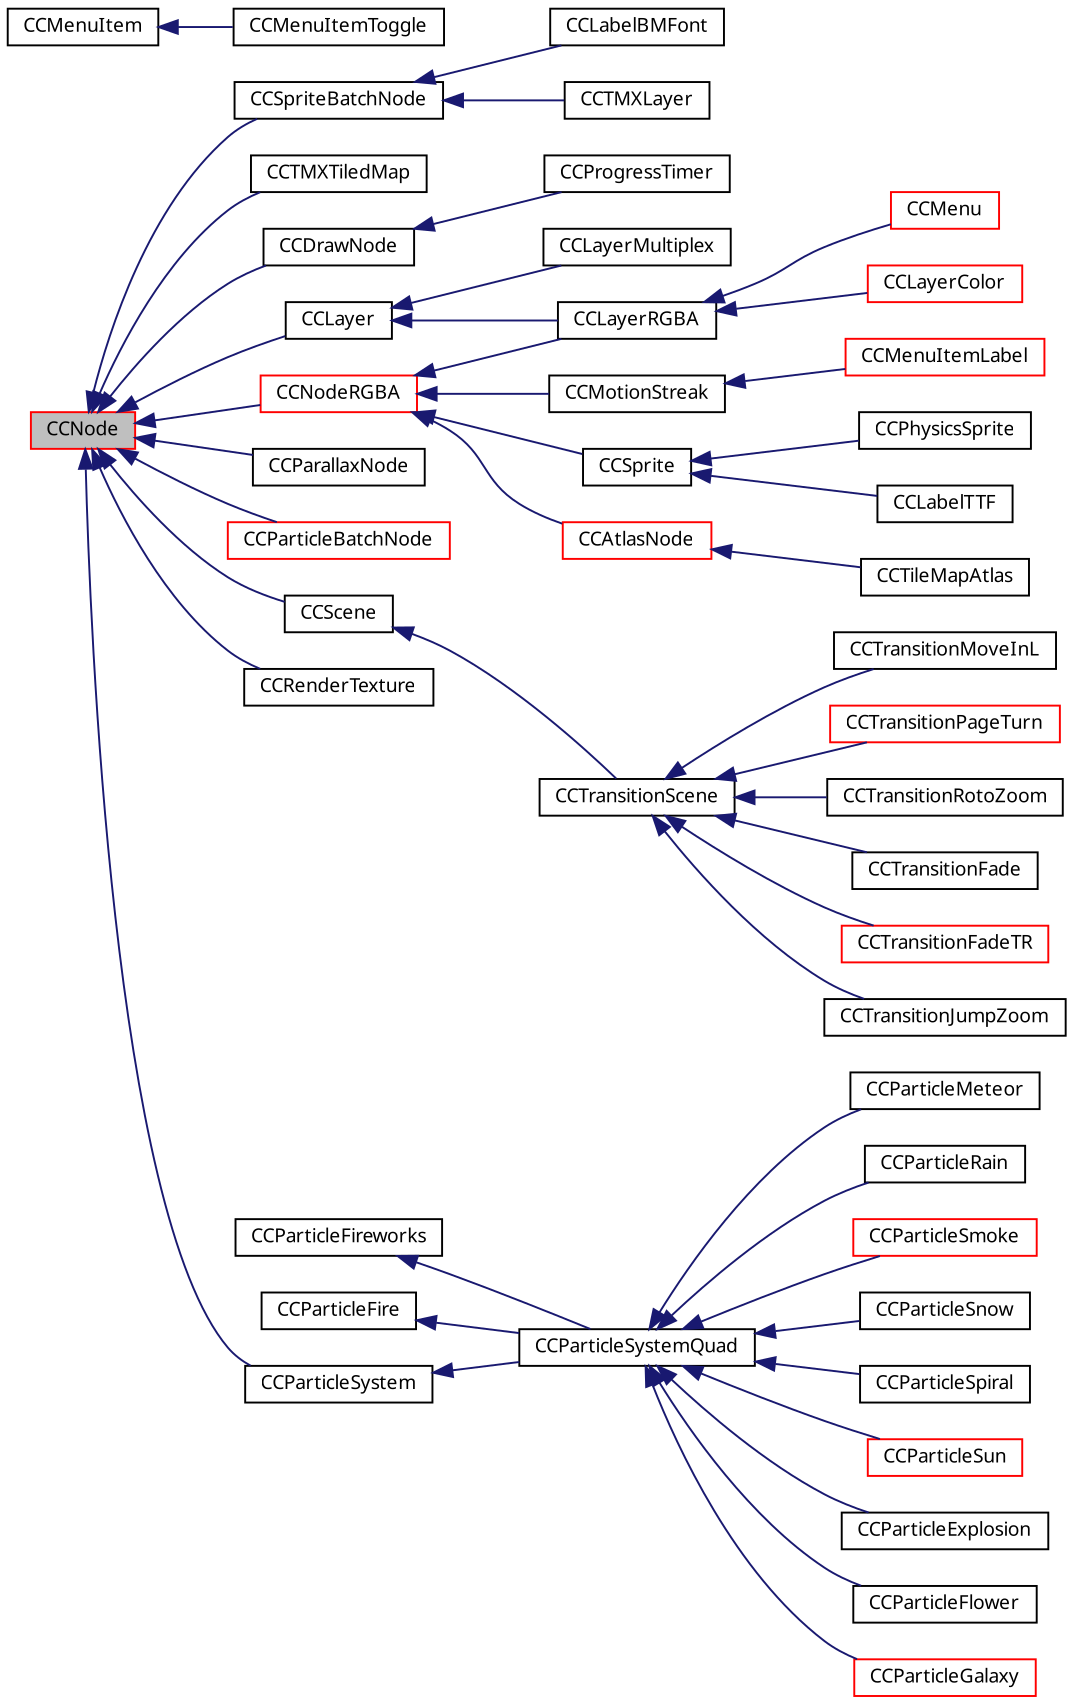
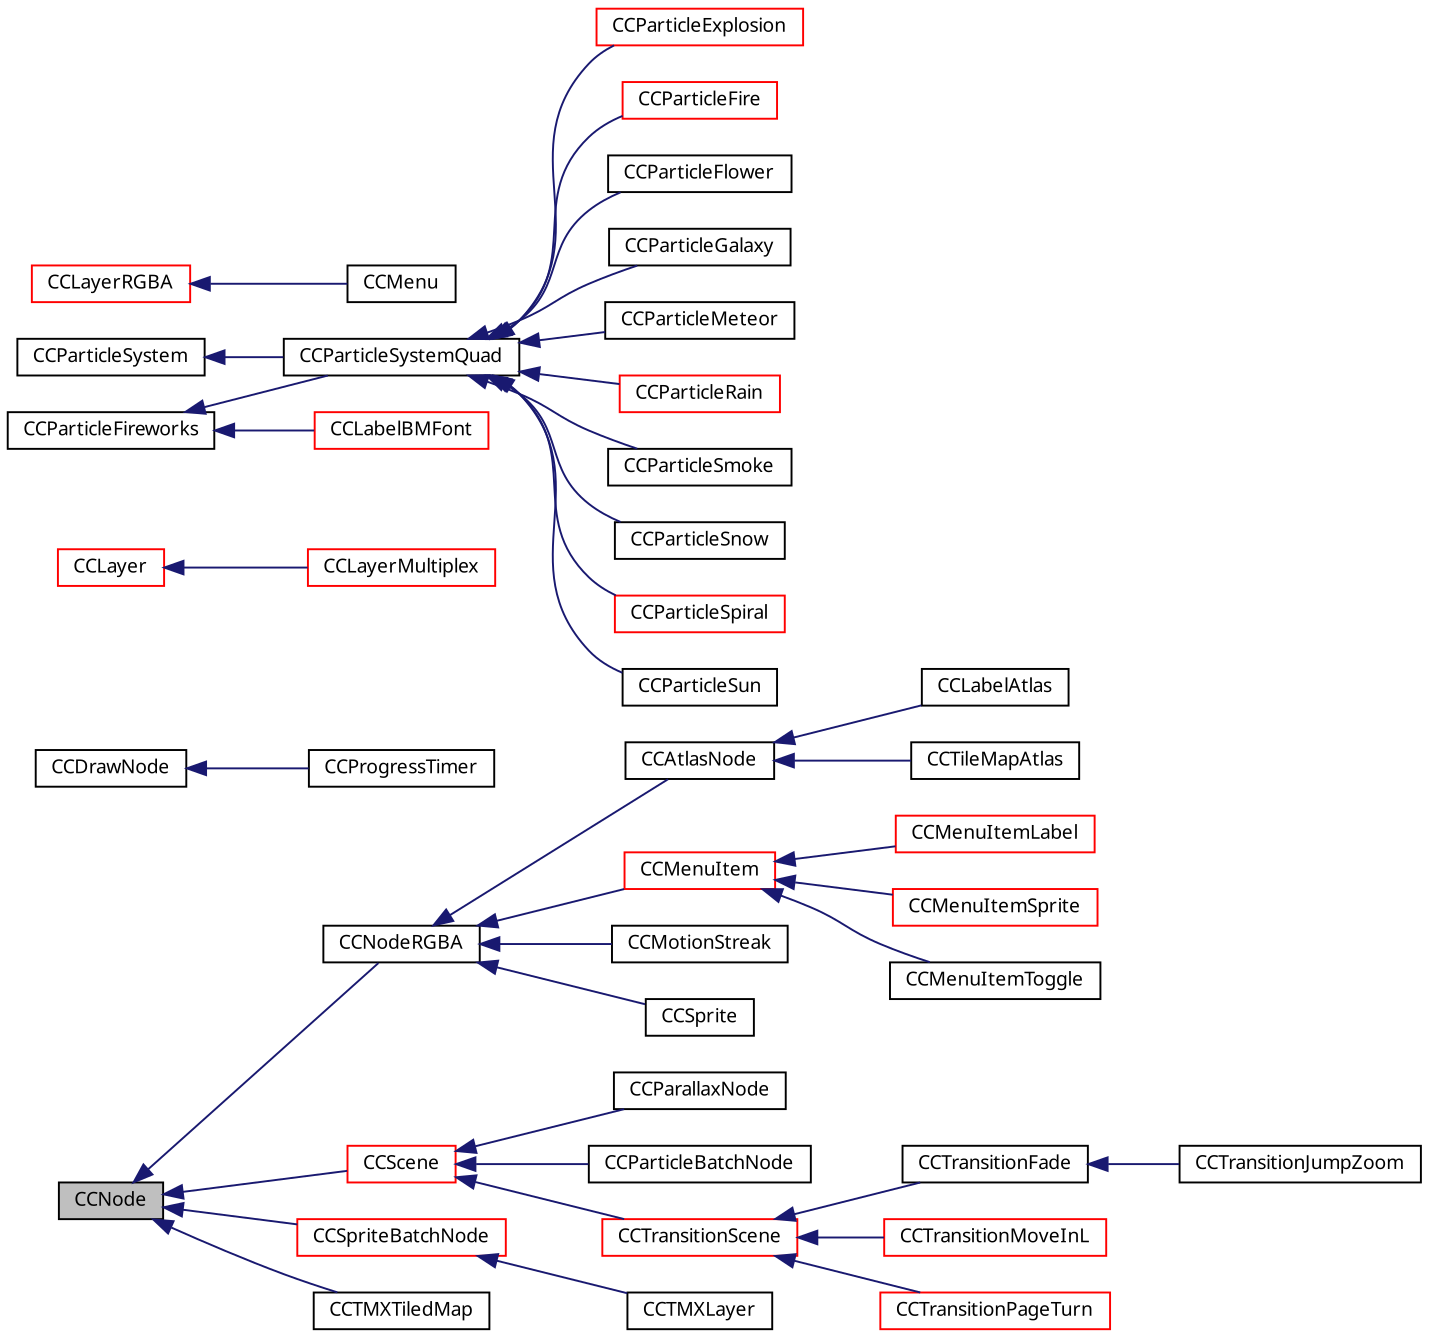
  digraph {
    fontname="Noto Sans"
    rankdir=LR
    node [color=black fontname="Noto Sans" fontsize=10 shape=record]
    edge [color=midnightblue dir=back fontname="Noto Sans" fontsize=10 labelfontname=FreeSans labelfontsize=10 style=solid]
-   n1 [color=red fillcolor=grey75 fontcolor=black height=0.2 label=CCNode style=filled width=0.4]
+   n1 [fillcolor=grey75 fontcolor=black height=0.2 label=CCNode style=filled width=0.4]
    n2 [height=0.2 label=CCDrawNode width=0.4]
-   n3 [height=0.2 label=CCLayer width=0.4]
-   n4 [color=red height=0.2 label=CCNodeRGBA width=0.4]
+   n3 [color=red height=0.2 label=CCLayer width=0.4]
+   n4 [height=0.2 label=CCNodeRGBA width=0.4]
    n5 [height=0.2 label=CCParallaxNode width=0.4]
-   n6 [color=red height=0.2 label=CCParticleBatchNode width=0.4]
+   n6 [height=0.2 label=CCParticleBatchNode width=0.4]
    n7 [height=0.2 label=CCParticleSystem width=0.4]
-   n8 [height=0.2 label=CCRenderTexture width=0.4]
-   n9 [height=0.2 label=CCScene width=0.4]
-   n10 [height=0.2 label=CCSpriteBatchNode width=0.4]
+   n9 [color=red height=0.2 label=CCScene width=0.4]
+   n10 [color=red height=0.2 label=CCSpriteBatchNode width=0.4]
    n11 [height=0.2 label=CCTMXTiledMap width=0.4]
    n12 [height=0.2 label=CCProgressTimer width=0.4]
-   n13 [height=0.2 label=CCLayerMultiplex width=0.4]
-   n14 [height=0.2 label=CCLayerRGBA width=0.4]
-   n15 [color=red height=0.2 label=CCAtlasNode width=0.4]
-   n16 [height=0.2 label=CCMenuItem width=0.4]
+   n13 [color=red height=0.2 label=CCLayerMultiplex width=0.4]
+   n14 [color=red height=0.2 label=CCLayerRGBA width=0.4]
+   n15 [height=0.2 label=CCAtlasNode width=0.4]
+   n16 [color=red height=0.2 label=CCMenuItem width=0.4]
    n17 [height=0.2 label=CCMotionStreak width=0.4]
    n18 [height=0.2 label=CCSprite width=0.4]
    n19 [height=0.2 label=CCParticleSystemQuad width=0.4]
-   n20 [height=0.2 label=CCTransitionScene width=0.4]
-   n21 [height=0.2 label=CCLabelBMFont width=0.4]
+   n20 [color=red height=0.2 label=CCTransitionScene width=0.4]
+   n21 [color=red height=0.2 label=CCLabelBMFont width=0.4]
    n22 [height=0.2 label=CCTMXLayer width=0.4]
-   n23 [color=red height=0.2 label=CCLayerColor width=0.4]
-   n24 [color=red height=0.2 label=CCMenu width=0.4]
+   n24 [height=0.2 label=CCMenu width=0.4]
+   n25 [height=0.2 label=CCLabelAtlas width=0.4]
    n26 [height=0.2 label=CCTileMapAtlas width=0.4]
    n27 [color=red height=0.2 label=CCMenuItemLabel width=0.4]
+   n28 [color=red height=0.2 label=CCMenuItemSprite width=0.4]
    n29 [height=0.2 label=CCMenuItemToggle width=0.4]
-   n30 [height=0.2 label=CCLabelTTF width=0.4]
-   n31 [height=0.2 label=CCPhysicsSprite width=0.4]
-   n32 [height=0.2 label=CCParticleExplosion width=0.4]
-   n33 [height=0.2 label=CCParticleFire width=0.4]
+   n32 [color=red height=0.2 label=CCParticleExplosion width=0.4]
+   n33 [color=red height=0.2 label=CCParticleFire width=0.4]
    n34 [height=0.2 label=CCParticleFlower width=0.4]
-   n35 [color=red height=0.2 label=CCParticleGalaxy width=0.4]
+   n35 [height=0.2 label=CCParticleGalaxy width=0.4]
    n36 [height=0.2 label=CCParticleMeteor width=0.4]
-   n37 [height=0.2 label=CCParticleRain width=0.4]
-   n38 [color=red height=0.2 label=CCParticleSmoke width=0.4]
+   n37 [color=red height=0.2 label=CCParticleRain width=0.4]
+   n38 [height=0.2 label=CCParticleSmoke width=0.4]
    n39 [height=0.2 label=CCParticleSnow width=0.4]
-   n40 [height=0.2 label=CCParticleSpiral width=0.4]
-   n41 [color=red height=0.2 label=CCParticleSun width=0.4]
+   n40 [color=red height=0.2 label=CCParticleSpiral width=0.4]
+   n41 [height=0.2 label=CCParticleSun width=0.4]
    n42 [height=0.2 label=CCParticleFireworks width=0.4]
    n43 [height=0.2 label=CCTransitionFade width=0.4]
-   n44 [color=red height=0.2 label=CCTransitionFadeTR width=0.4]
    n45 [height=0.2 label=CCTransitionJumpZoom width=0.4]
-   n46 [height=0.2 label=CCTransitionMoveInL width=0.4]
+   n46 [color=red height=0.2 label=CCTransitionMoveInL width=0.4]
    n47 [color=red height=0.2 label=CCTransitionPageTurn width=0.4]
-   n48 [height=0.2 label=CCTransitionRotoZoom width=0.4]
-   n1 -> n2
-   n1 -> n3
    n1 -> n4
-   n1 -> n5
-   n1 -> n6
-   n1 -> n7
-   n1 -> n8
+   n9 -> n5
+   n9 -> n6
    n1 -> n9
    n1 -> n10
    n1 -> n11
    n2 -> n12
    n3 -> n13
-   n3 -> n14
    n4 -> n15
-   n4 -> n14
+   n4 -> n16
    n4 -> n17
    n4 -> n18
    n7 -> n19
    n9 -> n20
-   n10 -> n21
+   n42 -> n21
    n10 -> n22
-   n14 -> n23
    n14 -> n24
+   n15 -> n25
    n15 -> n26
-   n17 -> n27
+   n16 -> n27
+   n16 -> n28
    n16 -> n29
-   n18 -> n30
-   n18 -> n31
    n19 -> n32
-   n33 -> n19
+   n19 -> n33
    n19 -> n34
    n19 -> n35
    n19 -> n36
    n19 -> n37
    n19 -> n38
    n19 -> n39
    n19 -> n40
    n19 -> n41
    n20 -> n43
-   n20 -> n44
-   n20 -> n45
+   n43 -> n45
    n20 -> n46
    n20 -> n47
-   n20 -> n48
    n42 -> n19
  }
